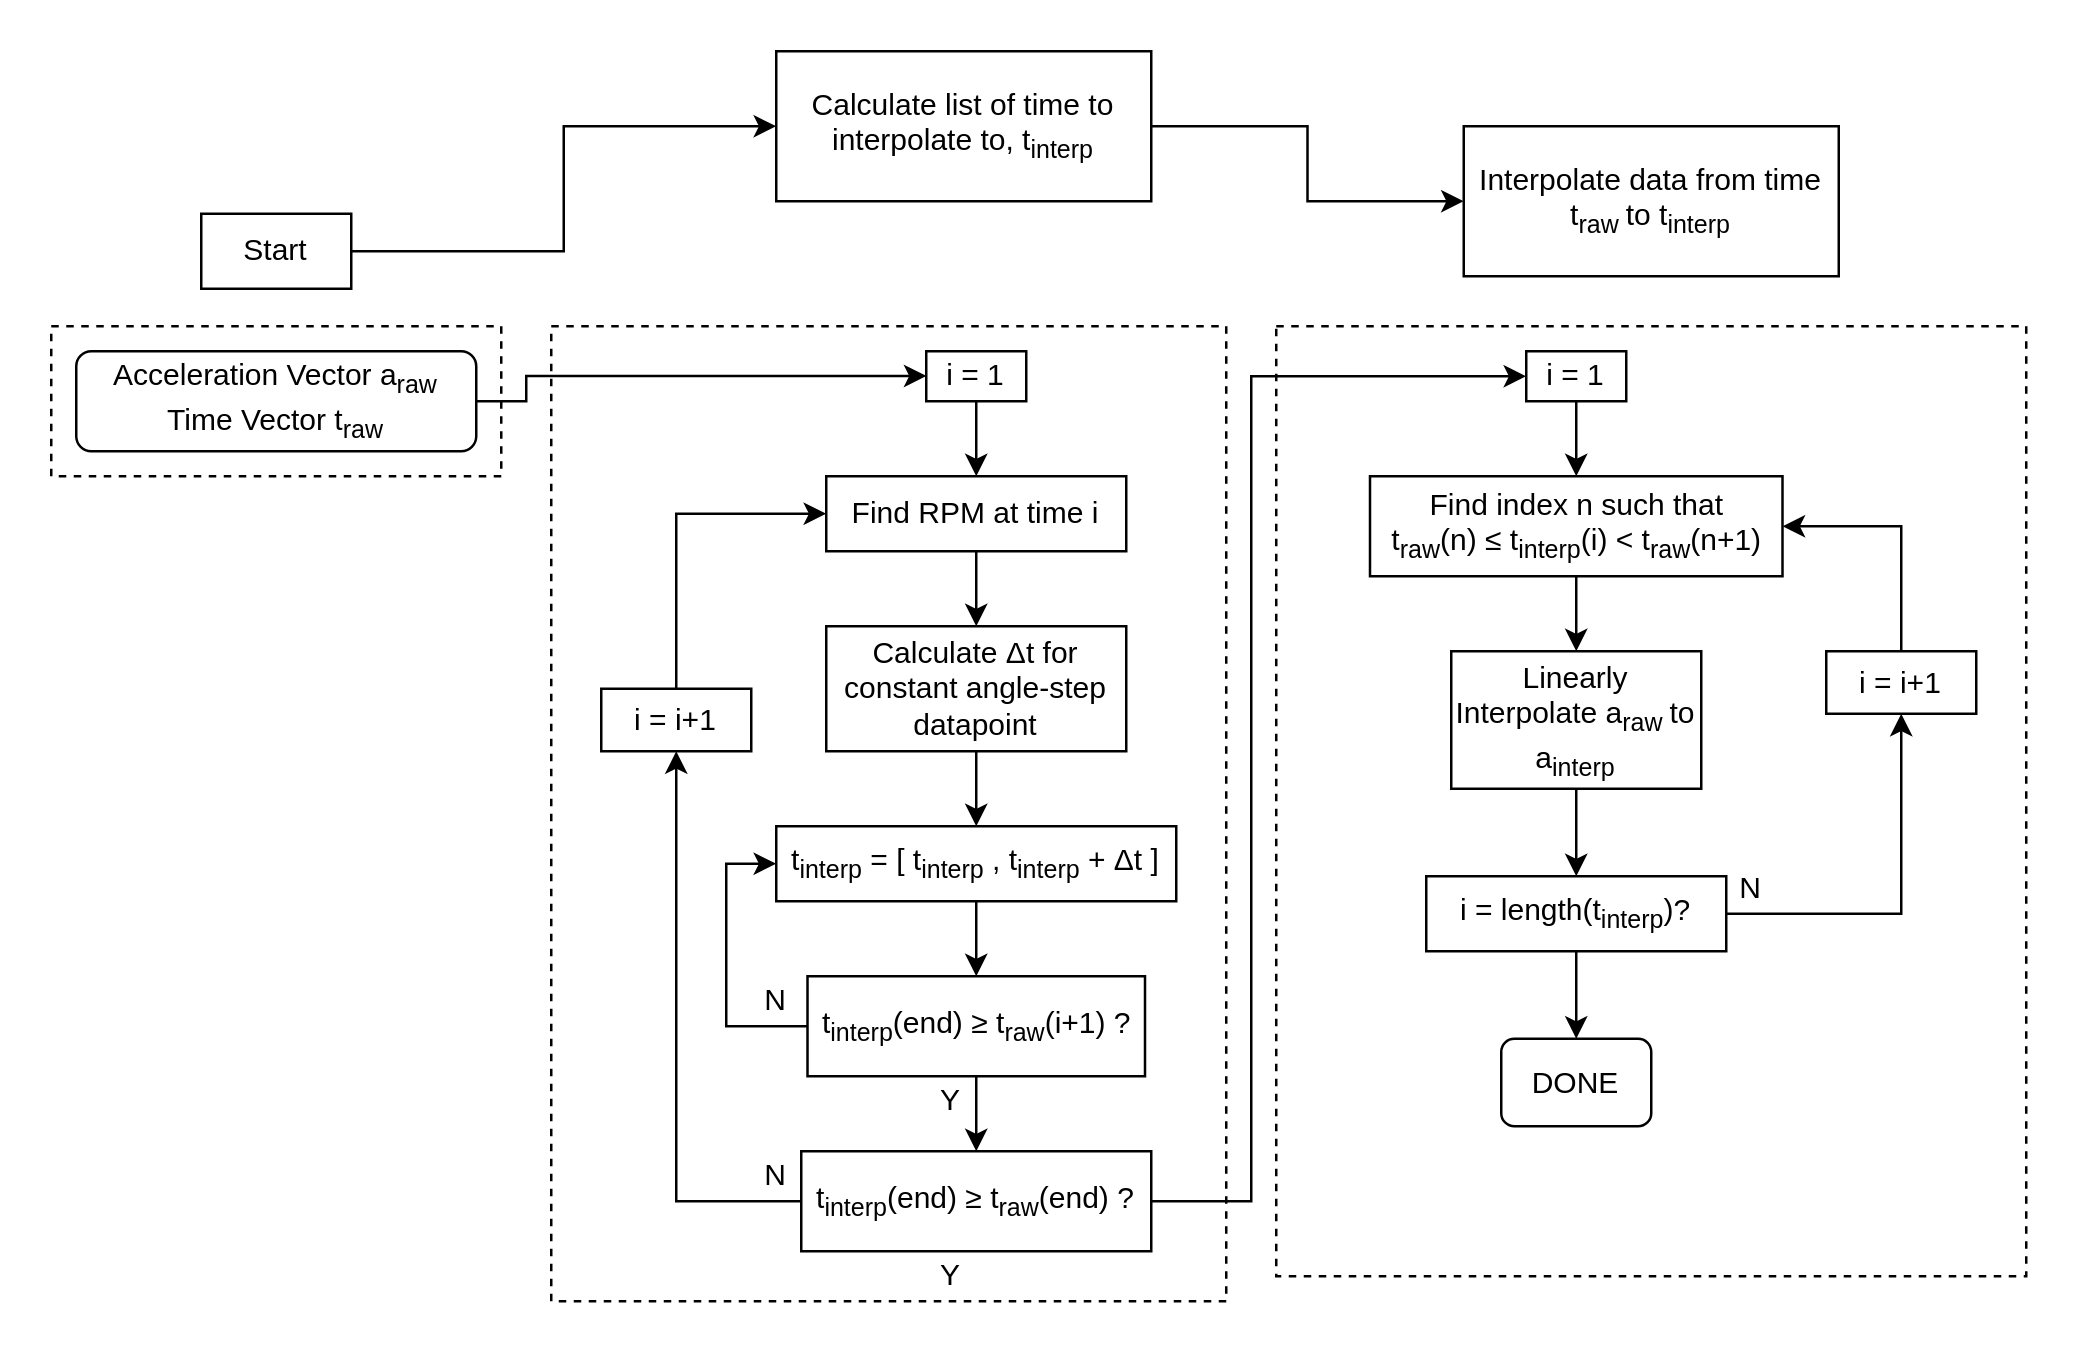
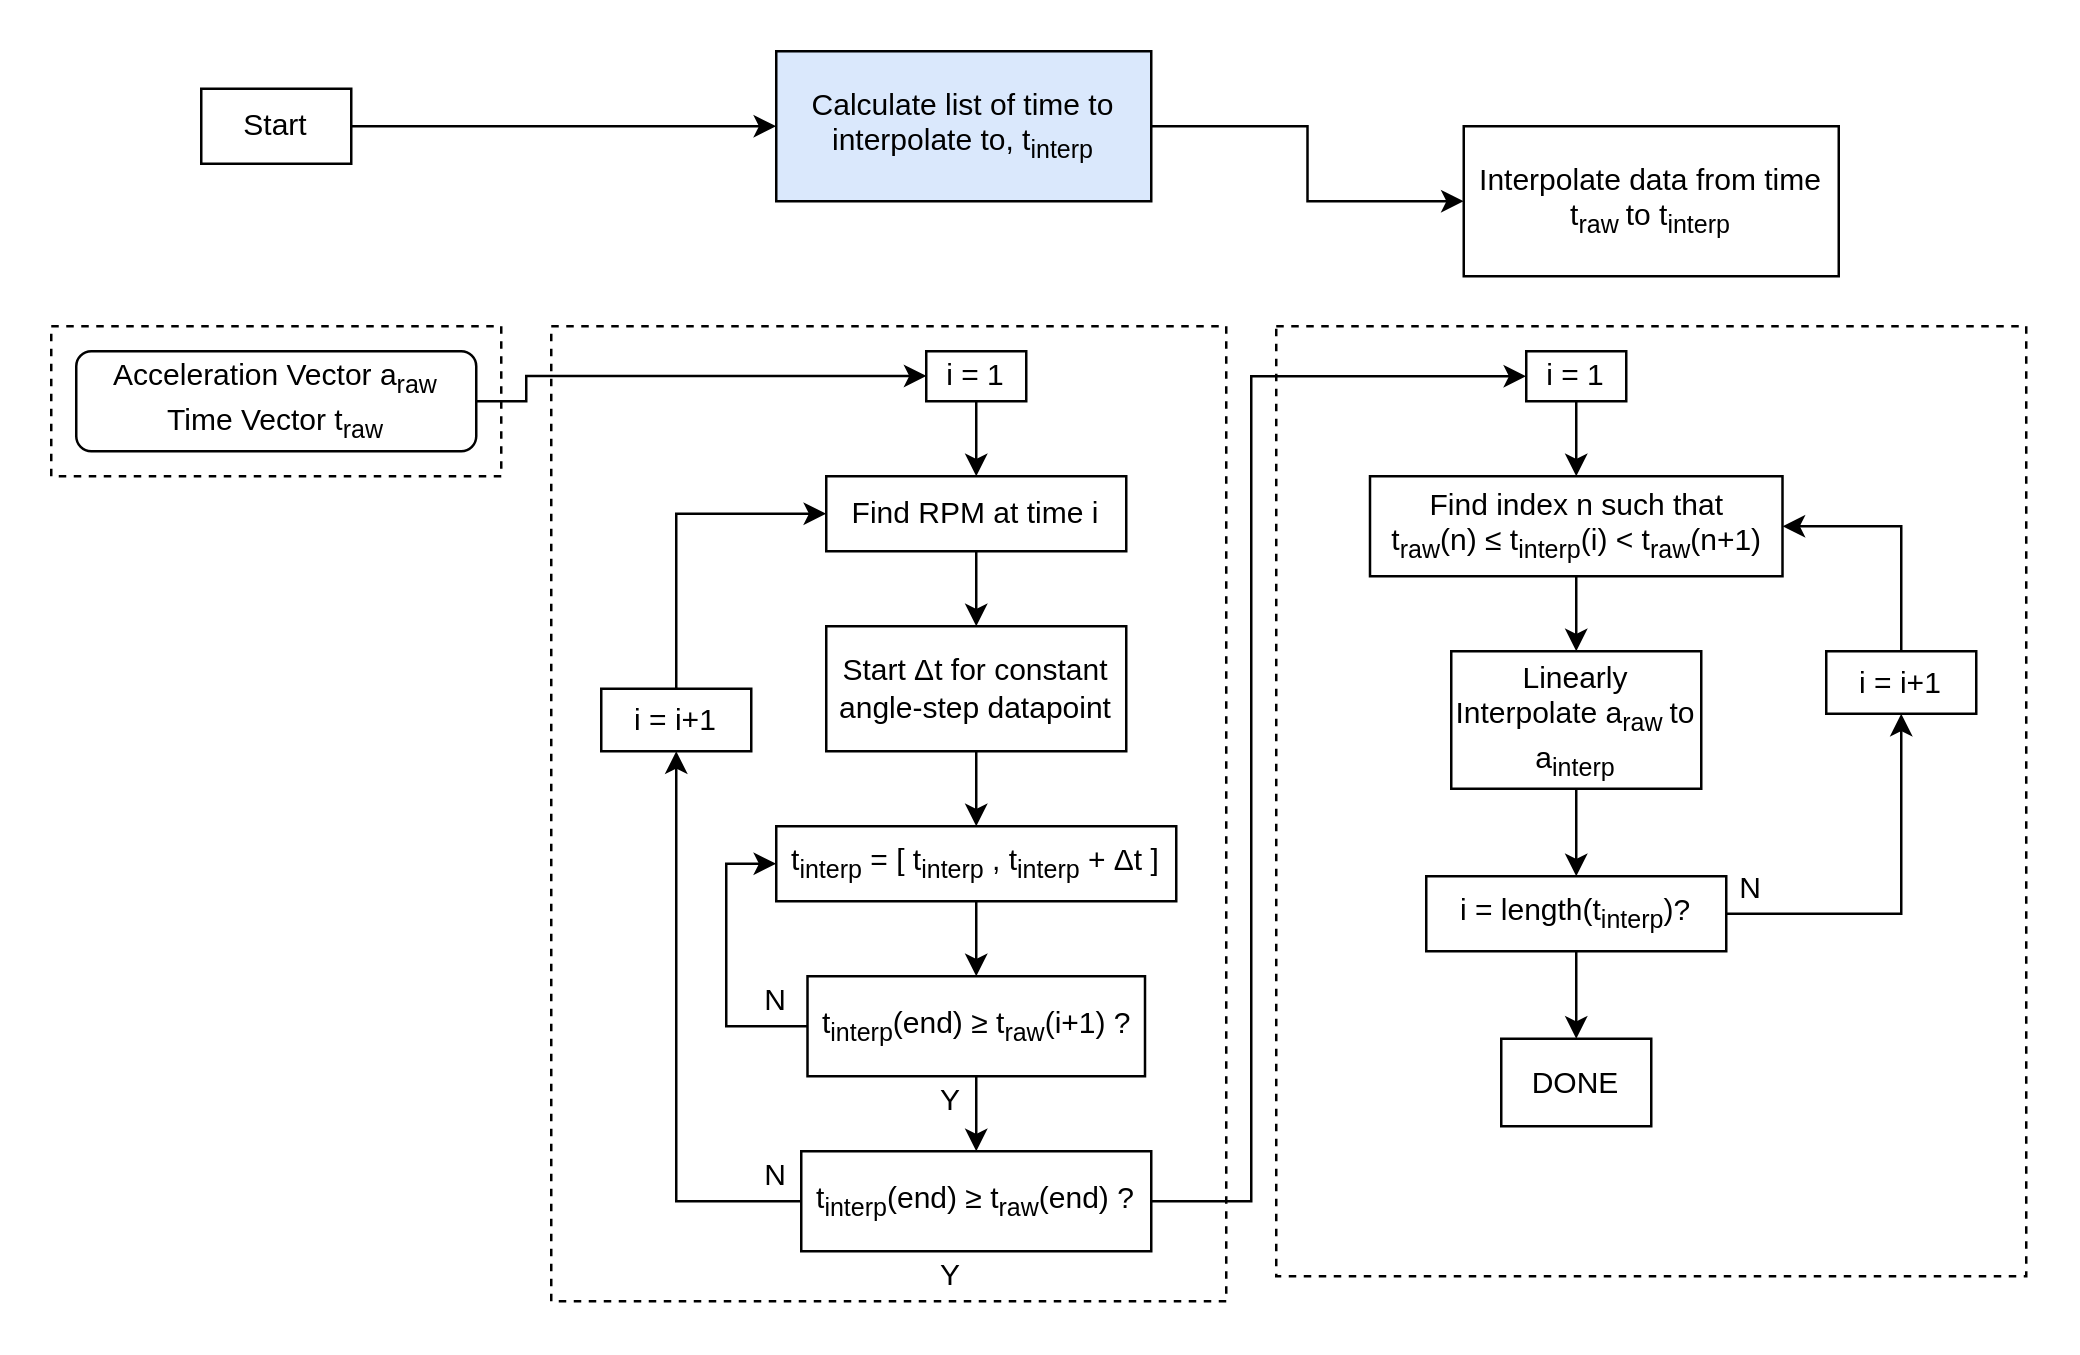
  <mxCell id="0" />
  <mxCell id="1" parent="0" />
  <mxCell id="2" value="" style="rounded=0;whiteSpace=wrap;html=1;fillColor=none;dashed=1;" vertex="1" parent="1"><mxGeometry x="20" y="130" width="180" height="60" as="geometry" /></mxCell>
  <mxCell id="3" value="" style="rounded=0;whiteSpace=wrap;html=1;fillColor=none;dashed=1;" vertex="1" parent="1"><mxGeometry x="510" y="130" width="300" height="380" as="geometry" /></mxCell>
  <mxCell id="4" value="" style="rounded=0;whiteSpace=wrap;html=1;fillColor=none;dashed=1;" vertex="1" parent="1"><mxGeometry x="220" y="130" width="270" height="390" as="geometry" /></mxCell>
  <mxCell id="5" style="edgeStyle=orthogonalEdgeStyle;rounded=0;orthogonalLoop=1;jettySize=auto;html=1;exitX=0.5;exitY=1;exitDx=0;exitDy=0;entryX=0.5;entryY=0;entryDx=0;entryDy=0;" edge="1" parent="1" source="6" target="8"><mxGeometry relative="1" as="geometry" /></mxCell>
  <mxCell id="6" value="i = 1" style="rounded=0;whiteSpace=wrap;html=1;" vertex="1" parent="1"><mxGeometry x="370" y="140" width="40" height="20" as="geometry" /></mxCell>
  <mxCell id="7" style="edgeStyle=orthogonalEdgeStyle;rounded=0;orthogonalLoop=1;jettySize=auto;html=1;exitX=0.5;exitY=1;exitDx=0;exitDy=0;entryX=0.5;entryY=0;entryDx=0;entryDy=0;" edge="1" parent="1" source="8" target="10"><mxGeometry relative="1" as="geometry" /></mxCell>
  <mxCell id="8" value="Find RPM at time i" style="whiteSpace=wrap;html=1;" vertex="1" parent="1"><mxGeometry x="330" y="190" width="120" height="30" as="geometry" /></mxCell>
  <mxCell id="9" style="edgeStyle=orthogonalEdgeStyle;rounded=0;orthogonalLoop=1;jettySize=auto;html=1;exitX=0.5;exitY=1;exitDx=0;exitDy=0;entryX=0.5;entryY=0;entryDx=0;entryDy=0;" edge="1" parent="1" source="10" target="12"><mxGeometry relative="1" as="geometry" /></mxCell>
- <mxCell id="10" value="Calculate &lt;span class=&quot;ILfuVd NA6bn&quot;&gt;&lt;span class=&quot;hgKElc&quot;&gt;Δ&lt;/span&gt;&lt;/span&gt;t for constant angle-step datapoint" style="rounded=0;whiteSpace=wrap;html=1;" vertex="1" parent="1"><mxGeometry x="330" y="250" width="120" height="50" as="geometry" /></mxCell>
+ <mxCell id="10" value="Start &lt;span class=&quot;ILfuVd NA6bn&quot;&gt;&lt;span class=&quot;hgKElc&quot;&gt;Δ&lt;/span&gt;&lt;/span&gt;t for constant angle-step datapoint" style="rounded=0;whiteSpace=wrap;html=1;" vertex="1" parent="1"><mxGeometry x="330" y="250" width="120" height="50" as="geometry" /></mxCell>
  <mxCell id="11" style="edgeStyle=orthogonalEdgeStyle;rounded=0;orthogonalLoop=1;jettySize=auto;html=1;exitX=0.5;exitY=1;exitDx=0;exitDy=0;entryX=0.5;entryY=0;entryDx=0;entryDy=0;" edge="1" parent="1" source="12" target="15"><mxGeometry relative="1" as="geometry" /></mxCell>
  <mxCell id="12" value="t&lt;sub&gt;interp&lt;/sub&gt; = [ t&lt;sub&gt;interp&lt;/sub&gt; , t&lt;sub&gt;interp&lt;/sub&gt; + &lt;span class=&quot;ILfuVd NA6bn&quot;&gt;&lt;span class=&quot;hgKElc&quot;&gt;Δ&lt;/span&gt;&lt;/span&gt;t ]" style="rounded=0;whiteSpace=wrap;html=1;" vertex="1" parent="1"><mxGeometry x="310" y="330" width="160" height="30" as="geometry" /></mxCell>
  <mxCell id="13" style="edgeStyle=orthogonalEdgeStyle;rounded=0;orthogonalLoop=1;jettySize=auto;html=1;exitX=0.5;exitY=1;exitDx=0;exitDy=0;" edge="1" parent="1" source="20"><mxGeometry relative="1" as="geometry"><mxPoint x="390" y="500" as="targetPoint" /></mxGeometry></mxCell>
  <mxCell id="14" style="edgeStyle=orthogonalEdgeStyle;rounded=0;orthogonalLoop=1;jettySize=auto;html=1;exitX=0;exitY=0.5;exitDx=0;exitDy=0;entryX=0;entryY=0.5;entryDx=0;entryDy=0;" edge="1" parent="1" source="15" target="12"><mxGeometry relative="1" as="geometry" /></mxCell>
  <mxCell id="15" value="t&lt;sub&gt;interp&lt;/sub&gt;(end) &lt;span class=&quot;ILfuVd&quot;&gt;&lt;span class=&quot;hgKElc&quot;&gt;≥ t&lt;sub&gt;raw&lt;/sub&gt;(i+1) ? &lt;br&gt;&lt;/span&gt;&lt;/span&gt;" style="rounded=0;whiteSpace=wrap;html=1;" vertex="1" parent="1"><mxGeometry x="322.5" y="390" width="135" height="40" as="geometry" /></mxCell>
  <mxCell id="16" value="Y" style="text;html=1;strokeColor=none;fillColor=none;align=center;verticalAlign=middle;whiteSpace=wrap;rounded=0;" vertex="1" parent="1"><mxGeometry x="360" y="430" width="40" height="20" as="geometry" /></mxCell>
  <mxCell id="17" value="N" style="text;html=1;strokeColor=none;fillColor=none;align=center;verticalAlign=middle;whiteSpace=wrap;rounded=0;" vertex="1" parent="1"><mxGeometry x="290" y="390" width="40" height="20" as="geometry" /></mxCell>
  <mxCell id="18" style="edgeStyle=orthogonalEdgeStyle;rounded=0;orthogonalLoop=1;jettySize=auto;html=1;exitX=0;exitY=0.5;exitDx=0;exitDy=0;entryX=0.5;entryY=1;entryDx=0;entryDy=0;" edge="1" parent="1" source="20" target="23"><mxGeometry relative="1" as="geometry"><mxPoint x="270" y="310" as="targetPoint" /></mxGeometry></mxCell>
  <mxCell id="19" style="edgeStyle=orthogonalEdgeStyle;rounded=0;orthogonalLoop=1;jettySize=auto;html=1;exitX=1;exitY=0.5;exitDx=0;exitDy=0;entryX=0;entryY=0.5;entryDx=0;entryDy=0;" edge="1" parent="1" source="20" target="38"><mxGeometry relative="1" as="geometry"><mxPoint x="520" y="150" as="targetPoint" /><Array as="points"><mxPoint x="500" y="480" /><mxPoint x="500" y="150" /></Array></mxGeometry></mxCell>
  <mxCell id="20" value="t&lt;sub&gt;interp&lt;/sub&gt;(end) &lt;span class=&quot;ILfuVd&quot;&gt;&lt;span class=&quot;hgKElc&quot;&gt;≥ t&lt;sub&gt;raw&lt;/sub&gt;(end) ? &lt;br&gt;&lt;/span&gt;&lt;/span&gt;" style="rounded=0;whiteSpace=wrap;html=1;" vertex="1" parent="1"><mxGeometry x="320" y="460" width="140" height="40" as="geometry" /></mxCell>
  <mxCell id="21" style="edgeStyle=orthogonalEdgeStyle;rounded=0;orthogonalLoop=1;jettySize=auto;html=1;exitX=0.5;exitY=1;exitDx=0;exitDy=0;" edge="1" parent="1" source="15" target="20"><mxGeometry relative="1" as="geometry"><mxPoint x="390" y="500" as="targetPoint" /><mxPoint x="390" y="430" as="sourcePoint" /></mxGeometry></mxCell>
  <mxCell id="22" style="edgeStyle=orthogonalEdgeStyle;rounded=0;orthogonalLoop=1;jettySize=auto;html=1;exitX=0.5;exitY=0;exitDx=0;exitDy=0;entryX=0;entryY=0.5;entryDx=0;entryDy=0;" edge="1" parent="1" source="23" target="8"><mxGeometry relative="1" as="geometry" /></mxCell>
  <mxCell id="23" value="i = i+1" style="rounded=0;whiteSpace=wrap;html=1;" vertex="1" parent="1"><mxGeometry x="240" y="275" width="60" height="25" as="geometry" /></mxCell>
  <mxCell id="24" value="N" style="text;html=1;strokeColor=none;fillColor=none;align=center;verticalAlign=middle;whiteSpace=wrap;rounded=0;" vertex="1" parent="1"><mxGeometry x="290" y="460" width="40" height="20" as="geometry" /></mxCell>
  <mxCell id="25" value="Y" style="text;html=1;strokeColor=none;fillColor=none;align=center;verticalAlign=middle;whiteSpace=wrap;rounded=0;" vertex="1" parent="1"><mxGeometry x="360" y="500" width="40" height="20" as="geometry" /></mxCell>
  <mxCell id="26" style="edgeStyle=orthogonalEdgeStyle;rounded=0;orthogonalLoop=1;jettySize=auto;html=1;exitX=1;exitY=0.5;exitDx=0;exitDy=0;entryX=0;entryY=0.5;entryDx=0;entryDy=0;" edge="1" parent="1" source="27" target="29"><mxGeometry relative="1" as="geometry" /></mxCell>
- <mxCell id="27" value="Start" style="rounded=0;whiteSpace=wrap;html=1;" vertex="1" parent="1"><mxGeometry x="80" y="85" width="60" height="30" as="geometry" /></mxCell>
+ <mxCell id="27" value="Start" style="rounded=0;whiteSpace=wrap;html=1;" vertex="1" parent="1"><mxGeometry x="80" y="35" width="60" height="30" as="geometry" /></mxCell>
  <mxCell id="28" style="edgeStyle=orthogonalEdgeStyle;rounded=0;orthogonalLoop=1;jettySize=auto;html=1;exitX=1;exitY=0.5;exitDx=0;exitDy=0;entryX=0;entryY=0.5;entryDx=0;entryDy=0;" edge="1" parent="1" source="29" target="30"><mxGeometry relative="1" as="geometry" /></mxCell>
- <mxCell id="29" value="Calculate list of time to interpolate to, t&lt;sub&gt;interp&lt;/sub&gt;" style="rounded=0;whiteSpace=wrap;html=1;" vertex="1" parent="1"><mxGeometry x="310" y="20" width="150" height="60" as="geometry" /></mxCell>
+ <mxCell id="29" value="Calculate list of time to interpolate to, t&lt;sub&gt;interp&lt;/sub&gt;" style="rounded=0;whiteSpace=wrap;html=1;fillColor=#dae8fc;" vertex="1" parent="1"><mxGeometry x="310" y="20" width="150" height="60" as="geometry" /></mxCell>
  <mxCell id="30" value="Interpolate data from time t&lt;sub&gt;raw &lt;/sub&gt;to t&lt;sub&gt;interp&lt;/sub&gt;" style="rounded=0;whiteSpace=wrap;html=1;" vertex="1" parent="1"><mxGeometry x="585" y="50" width="150" height="60" as="geometry" /></mxCell>
  <mxCell id="31" style="edgeStyle=orthogonalEdgeStyle;rounded=0;orthogonalLoop=1;jettySize=auto;html=1;exitX=0.5;exitY=1;exitDx=0;exitDy=0;entryX=0.5;entryY=0;entryDx=0;entryDy=0;" edge="1" parent="1" source="32" target="34"><mxGeometry relative="1" as="geometry" /></mxCell>
  <mxCell id="32" value="&lt;div&gt;Find index n such that &lt;br&gt;&lt;/div&gt;&lt;div&gt;t&lt;sub&gt;raw&lt;/sub&gt;(n) ≤ t&lt;sub&gt;interp&lt;/sub&gt;(i) &amp;lt; t&lt;sub&gt;raw&lt;/sub&gt;(n+1)&lt;/div&gt;" style="rounded=0;whiteSpace=wrap;html=1;" vertex="1" parent="1"><mxGeometry x="547.5" y="190" width="165" height="40" as="geometry" /></mxCell>
  <mxCell id="33" style="edgeStyle=orthogonalEdgeStyle;rounded=0;orthogonalLoop=1;jettySize=auto;html=1;exitX=0.5;exitY=1;exitDx=0;exitDy=0;entryX=0.5;entryY=0;entryDx=0;entryDy=0;" edge="1" parent="1" source="34" target="41"><mxGeometry relative="1" as="geometry" /></mxCell>
  <mxCell id="34" value="Linearly Interpolate a&lt;sub&gt;raw &lt;/sub&gt;to a&lt;sub&gt;interp&lt;/sub&gt;" style="rounded=0;whiteSpace=wrap;html=1;strokeColor=#000000;fillColor=#ffffff;" vertex="1" parent="1"><mxGeometry x="580" y="260" width="100" height="55" as="geometry" /></mxCell>
  <mxCell id="35" style="edgeStyle=orthogonalEdgeStyle;rounded=0;orthogonalLoop=1;jettySize=auto;html=1;exitX=1;exitY=0.5;exitDx=0;exitDy=0;entryX=0.556;entryY=0.051;entryDx=0;entryDy=0;entryPerimeter=0;" edge="1" parent="1" source="36" target="4"><mxGeometry relative="1" as="geometry" /></mxCell>
  <mxCell id="36" value="&lt;div&gt;Acceleration Vector a&lt;sub&gt;raw&lt;/sub&gt;&lt;/div&gt;&lt;div&gt;Time Vector t&lt;sub&gt;raw&lt;/sub&gt;&lt;br&gt;&lt;sub&gt;&lt;/sub&gt;&lt;/div&gt;" style="rounded=1;whiteSpace=wrap;html=1;strokeColor=#000000;fillColor=#ffffff;" vertex="1" parent="1"><mxGeometry x="30" y="140" width="160" height="40" as="geometry" /></mxCell>
  <mxCell id="37" style="edgeStyle=orthogonalEdgeStyle;rounded=0;orthogonalLoop=1;jettySize=auto;html=1;exitX=0.5;exitY=1;exitDx=0;exitDy=0;" edge="1" parent="1" source="38" target="32"><mxGeometry relative="1" as="geometry" /></mxCell>
  <mxCell id="38" value="i = 1" style="rounded=0;whiteSpace=wrap;html=1;" vertex="1" parent="1"><mxGeometry x="610" y="140" width="40" height="20" as="geometry" /></mxCell>
  <mxCell id="39" style="edgeStyle=orthogonalEdgeStyle;rounded=0;orthogonalLoop=1;jettySize=auto;html=1;exitX=1;exitY=0.5;exitDx=0;exitDy=0;" edge="1" parent="1" source="41" target="44"><mxGeometry relative="1" as="geometry" /></mxCell>
  <mxCell id="40" style="edgeStyle=orthogonalEdgeStyle;rounded=0;orthogonalLoop=1;jettySize=auto;html=1;exitX=0.5;exitY=1;exitDx=0;exitDy=0;entryX=0.5;entryY=0;entryDx=0;entryDy=0;" edge="1" parent="1" source="41" target="45"><mxGeometry relative="1" as="geometry" /></mxCell>
  <mxCell id="41" value="i = length(t&lt;sub&gt;interp&lt;/sub&gt;)?" style="rounded=0;whiteSpace=wrap;html=1;strokeColor=#000000;fillColor=#ffffff;" vertex="1" parent="1"><mxGeometry x="570" y="350" width="120" height="30" as="geometry" /></mxCell>
  <mxCell id="42" value="N" style="text;html=1;strokeColor=none;fillColor=none;align=center;verticalAlign=middle;whiteSpace=wrap;rounded=0;" vertex="1" parent="1"><mxGeometry x="680" y="340" width="40" height="30" as="geometry" /></mxCell>
  <mxCell id="43" style="edgeStyle=orthogonalEdgeStyle;rounded=0;orthogonalLoop=1;jettySize=auto;html=1;exitX=0.5;exitY=0;exitDx=0;exitDy=0;entryX=1;entryY=0.5;entryDx=0;entryDy=0;" edge="1" parent="1" source="44" target="32"><mxGeometry relative="1" as="geometry" /></mxCell>
  <mxCell id="44" value="i = i+1" style="rounded=0;whiteSpace=wrap;html=1;" vertex="1" parent="1"><mxGeometry x="730" y="260" width="60" height="25" as="geometry" /></mxCell>
- <mxCell id="45" value="DONE" style="rounded=1;whiteSpace=wrap;html=1;strokeColor=#000000;fillColor=#ffffff;" vertex="1" parent="1"><mxGeometry x="600" y="415" width="60" height="35" as="geometry" /></mxCell>
+ <mxCell id="45" value="DONE" style="whiteSpace=wrap;html=1;strokeColor=#000000;fillColor=#ffffff;rounded=0;" vertex="1" parent="1"><mxGeometry x="600" y="415" width="60" height="35" as="geometry" /></mxCell>
